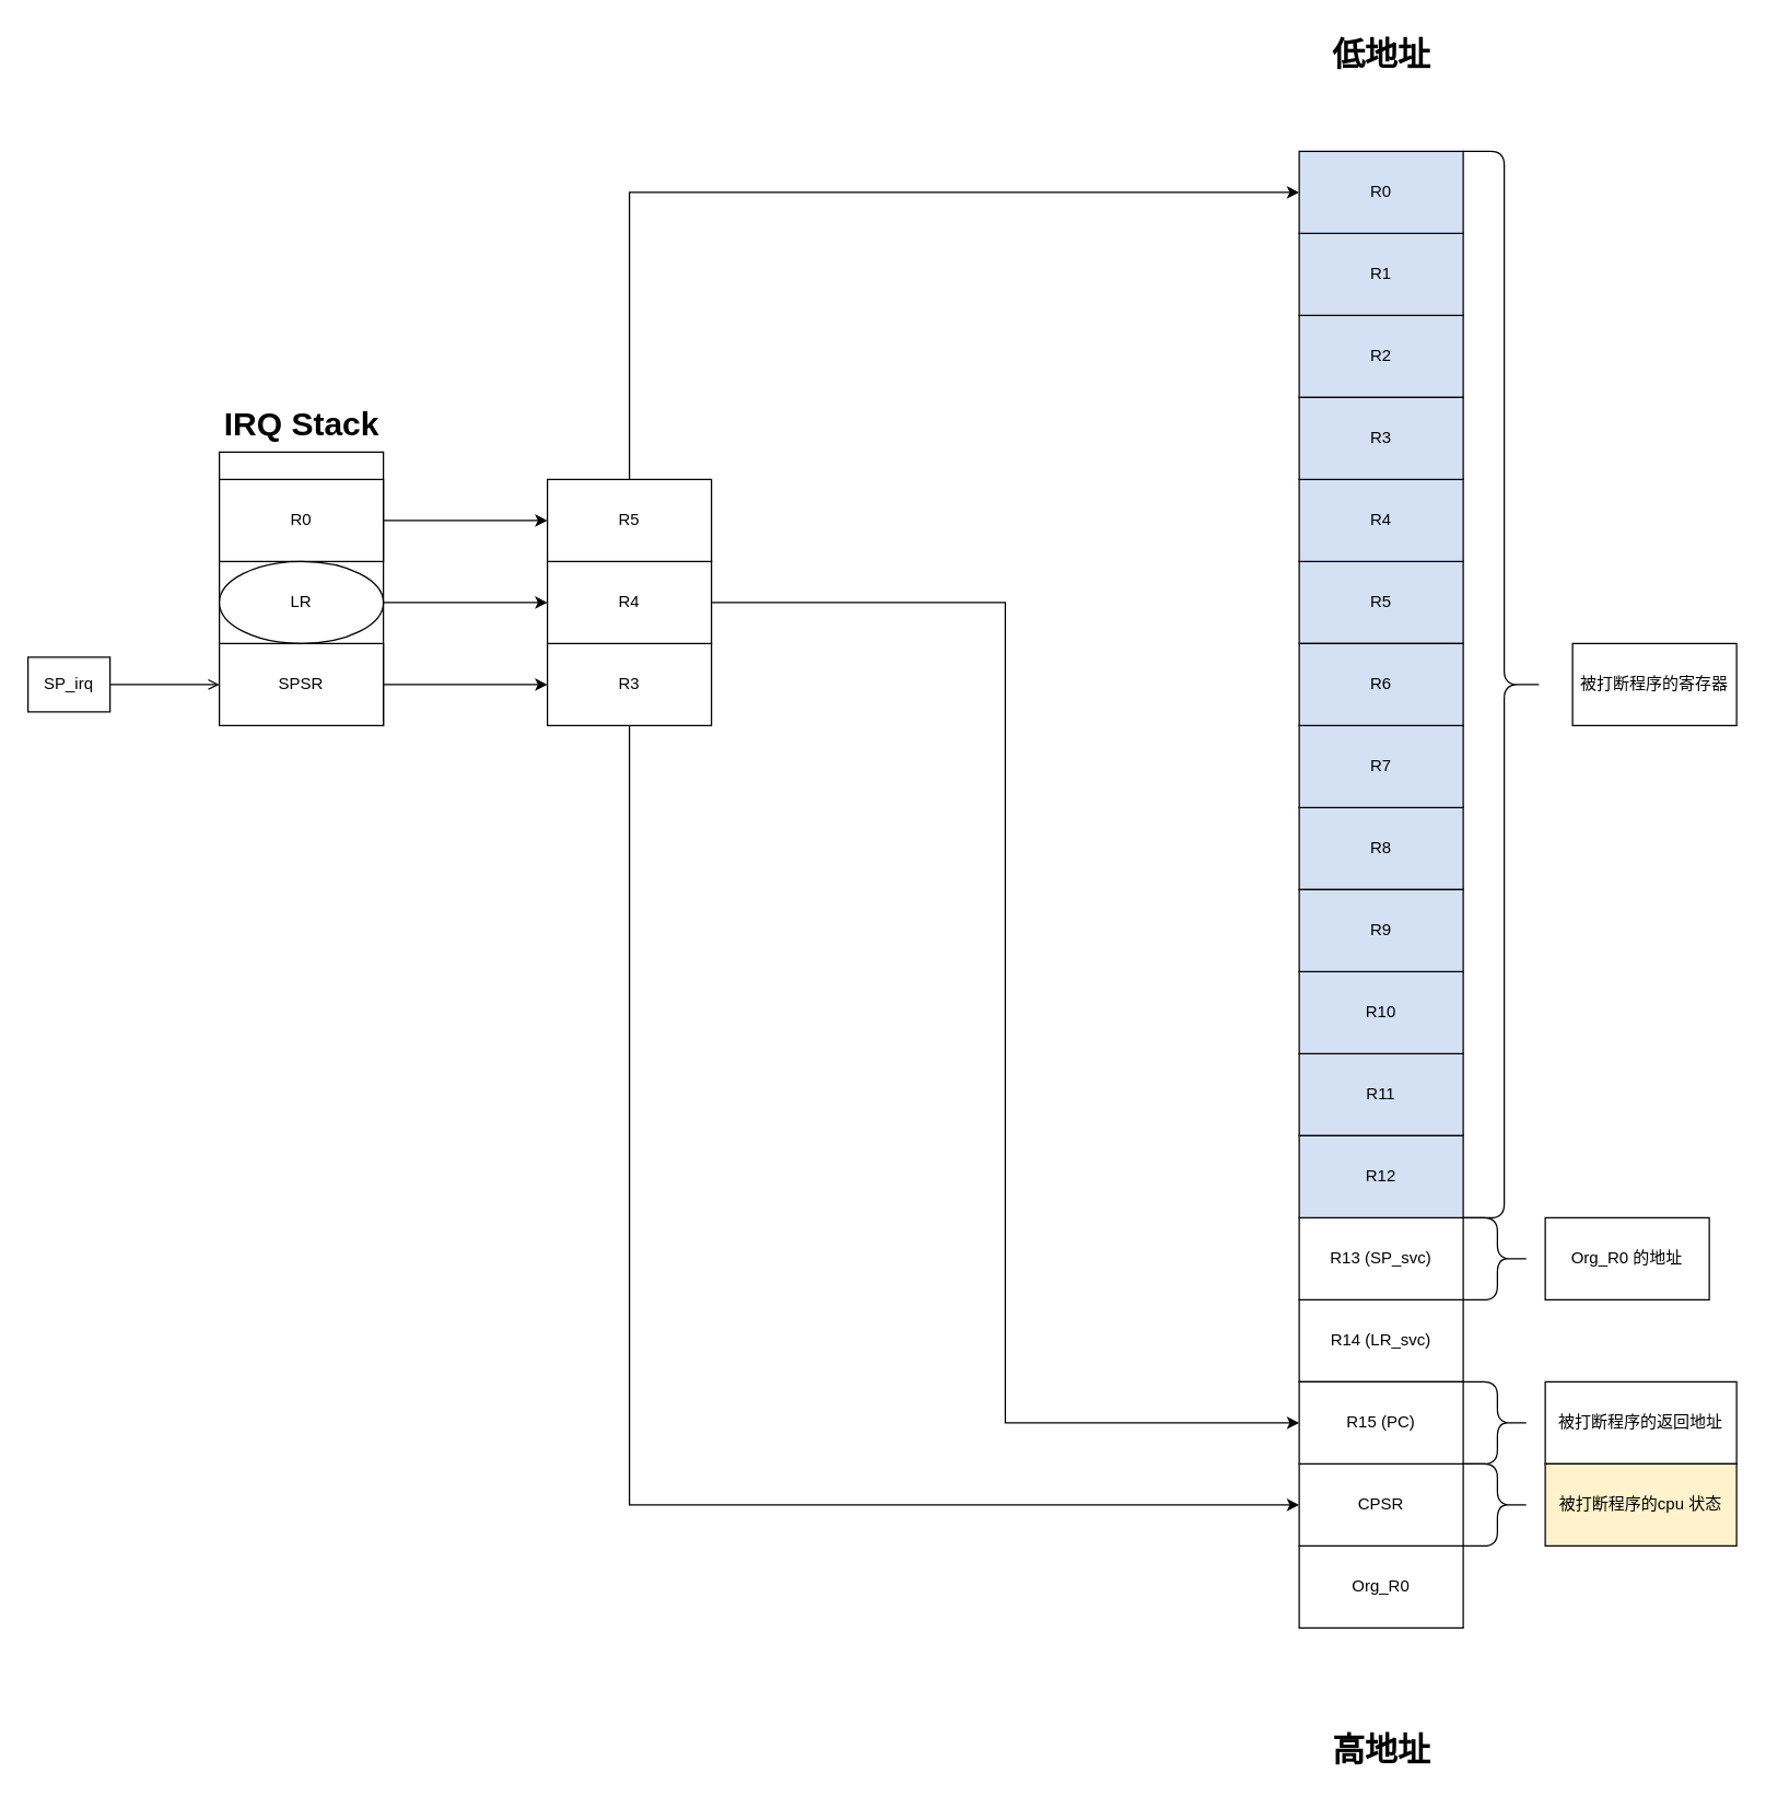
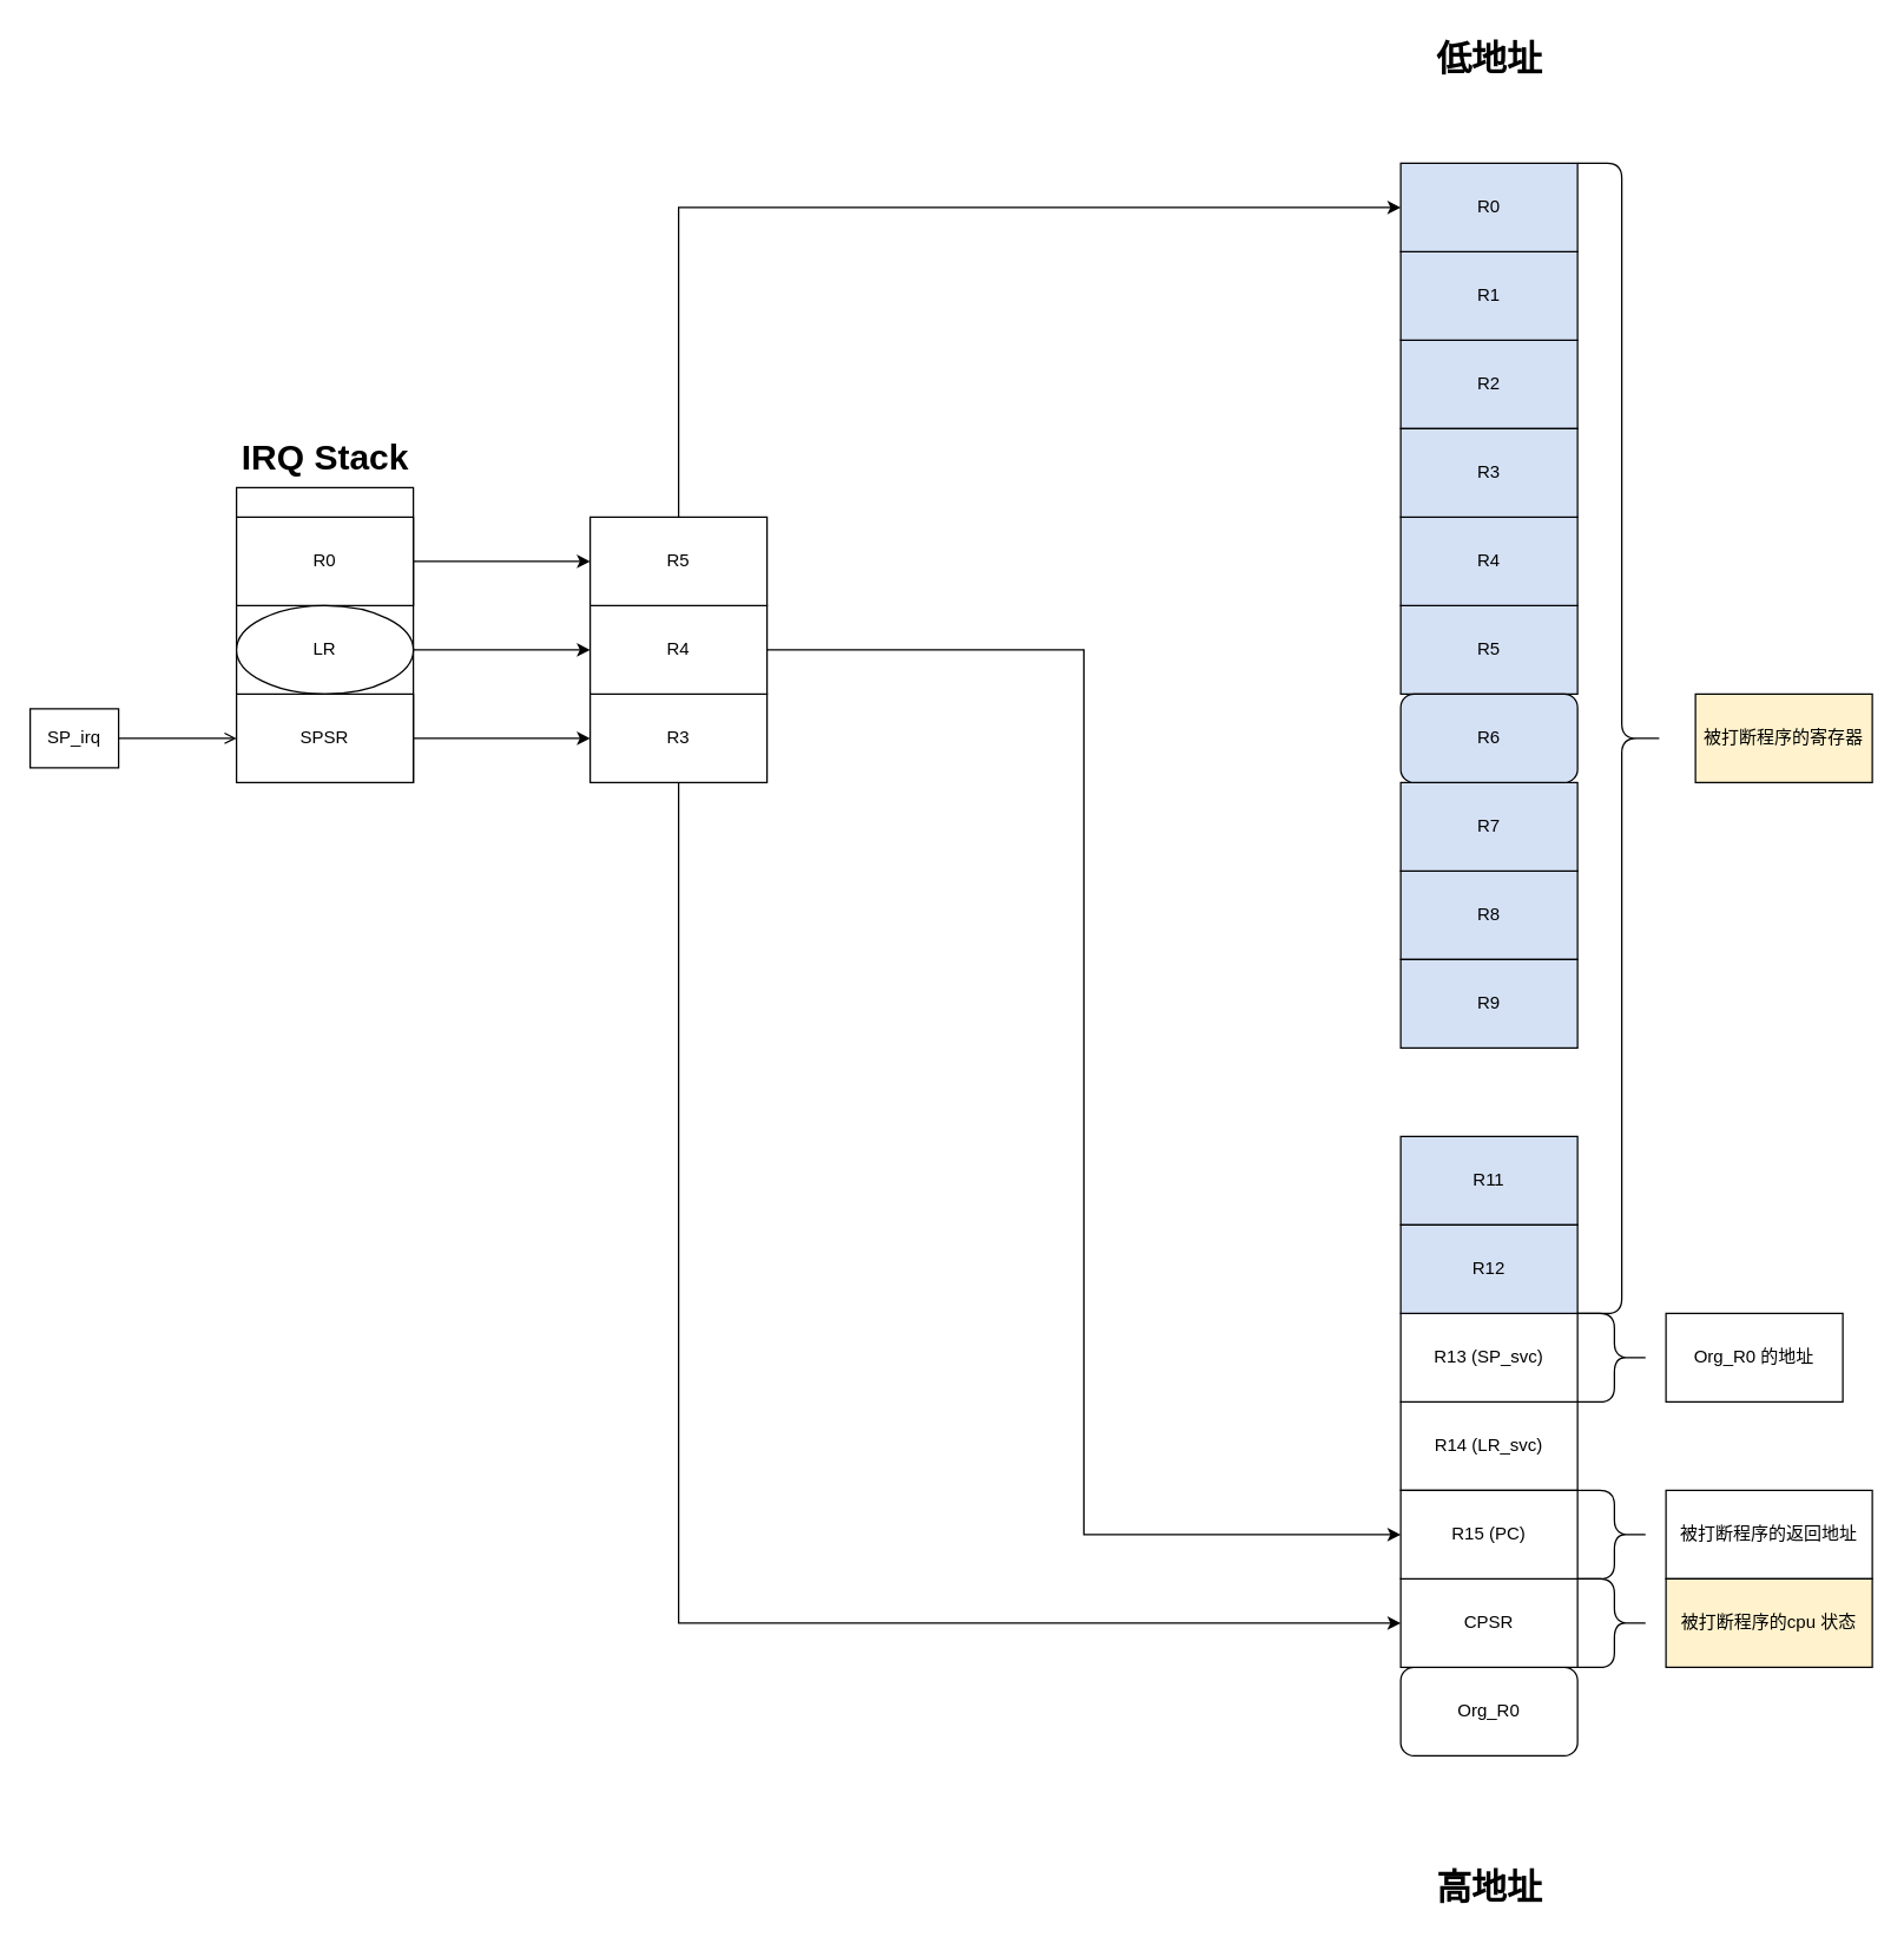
  <mxCell id="0" />
  <mxCell id="1" parent="0" />
  <mxCell id="2" value="" style="rounded=0;whiteSpace=wrap;html=1;" parent="1" vertex="1"><mxGeometry x="160" y="330" width="120" height="200" as="geometry" /></mxCell>
  <mxCell id="3" style="edgeStyle=orthogonalEdgeStyle;rounded=0;orthogonalLoop=1;jettySize=auto;html=1;entryX=0;entryY=0.5;entryDx=0;entryDy=0;" parent="1" source="4" target="38" edge="1"><mxGeometry relative="1" as="geometry" /></mxCell>
  <mxCell id="4" value="R0" style="rounded=0;whiteSpace=wrap;html=1;" parent="1" vertex="1"><mxGeometry x="160" y="350" width="120" height="60" as="geometry" /></mxCell>
  <mxCell id="5" style="edgeStyle=orthogonalEdgeStyle;rounded=0;orthogonalLoop=1;jettySize=auto;html=1;entryX=0;entryY=0.5;entryDx=0;entryDy=0;" parent="1" source="6" target="36" edge="1"><mxGeometry relative="1" as="geometry" /></mxCell>
  <mxCell id="6" value="LR" style="ellipse;whiteSpace=wrap;html=1;" parent="1" vertex="1"><mxGeometry x="160" y="410" width="120" height="60" as="geometry" /></mxCell>
  <mxCell id="7" style="edgeStyle=orthogonalEdgeStyle;rounded=0;orthogonalLoop=1;jettySize=auto;html=1;entryX=0;entryY=0.5;entryDx=0;entryDy=0;" parent="1" source="8" target="34" edge="1"><mxGeometry relative="1" as="geometry" /></mxCell>
  <mxCell id="8" value="SPSR" style="rounded=0;whiteSpace=wrap;html=1;" parent="1" vertex="1"><mxGeometry x="160" y="470" width="120" height="60" as="geometry" /></mxCell>
  <mxCell id="9" value="IRQ Stack" style="text;strokeColor=none;fillColor=none;html=1;fontSize=24;fontStyle=1;verticalAlign=middle;align=center;" parent="1" vertex="1"><mxGeometry x="170" y="290" width="100" height="40" as="geometry" /></mxCell>
  <mxCell id="10" style="edgeStyle=orthogonalEdgeStyle;rounded=0;orthogonalLoop=1;jettySize=auto;html=1;entryX=0;entryY=0.5;entryDx=0;entryDy=0;endArrow=open;" parent="1" source="11" target="8" edge="1"><mxGeometry relative="1" as="geometry" /></mxCell>
  <mxCell id="11" value="SP_irq" style="rounded=0;whiteSpace=wrap;html=1;" parent="1" vertex="1"><mxGeometry x="20" y="480" width="60" height="40" as="geometry" /></mxCell>
  <mxCell id="12" value="R2" style="rounded=0;whiteSpace=wrap;html=1;fillColor=#D4E1F5;" parent="1" vertex="1"><mxGeometry x="950" y="230" width="120" height="60" as="geometry" /></mxCell>
  <mxCell id="13" value="R1" style="rounded=0;whiteSpace=wrap;html=1;fillColor=#D4E1F5;" parent="1" vertex="1"><mxGeometry x="950" y="170" width="120" height="60" as="geometry" /></mxCell>
  <mxCell id="14" value="R0" style="rounded=0;whiteSpace=wrap;html=1;fillColor=#D4E1F5;" parent="1" vertex="1"><mxGeometry x="950" y="110" width="120" height="60" as="geometry" /></mxCell>
  <mxCell id="15" value="R5" style="rounded=0;whiteSpace=wrap;html=1;fillColor=#D4E1F5;" parent="1" vertex="1"><mxGeometry x="950" y="410" width="120" height="60" as="geometry" /></mxCell>
  <mxCell id="16" value="R4" style="rounded=0;whiteSpace=wrap;html=1;fillColor=#D4E1F5;" parent="1" vertex="1"><mxGeometry x="950" y="350" width="120" height="60" as="geometry" /></mxCell>
  <mxCell id="17" value="R3" style="rounded=0;whiteSpace=wrap;html=1;fillColor=#D4E1F5;" parent="1" vertex="1"><mxGeometry x="950" y="290" width="120" height="60" as="geometry" /></mxCell>
  <mxCell id="18" value="R8" style="rounded=0;whiteSpace=wrap;html=1;fillColor=#D4E1F5;" parent="1" vertex="1"><mxGeometry x="950" y="590" width="120" height="60" as="geometry" /></mxCell>
  <mxCell id="19" value="R7" style="rounded=0;whiteSpace=wrap;html=1;fillColor=#D4E1F5;" parent="1" vertex="1"><mxGeometry x="950" y="530" width="120" height="60" as="geometry" /></mxCell>
- <mxCell id="20" value="R6" style="rounded=0;whiteSpace=wrap;html=1;fillColor=#D4E1F5;" parent="1" vertex="1"><mxGeometry x="950" y="470" width="120" height="60" as="geometry" /></mxCell>
+ <mxCell id="20" value="R6" style="whiteSpace=wrap;html=1;fillColor=#D4E1F5;rounded=1;" parent="1" vertex="1"><mxGeometry x="950" y="470" width="120" height="60" as="geometry" /></mxCell>
  <mxCell id="21" value="R11" style="rounded=0;whiteSpace=wrap;html=1;fillColor=#D4E1F5;" parent="1" vertex="1"><mxGeometry x="950" y="770" width="120" height="60" as="geometry" /></mxCell>
- <mxCell id="22" value="R10" style="rounded=0;whiteSpace=wrap;html=1;fillColor=#D4E1F5;" parent="1" vertex="1"><mxGeometry x="950" y="710" width="120" height="60" as="geometry" /></mxCell>
  <mxCell id="23" value="R9" style="rounded=0;whiteSpace=wrap;html=1;fillColor=#D4E1F5;" parent="1" vertex="1"><mxGeometry x="950" y="650" width="120" height="60" as="geometry" /></mxCell>
  <mxCell id="24" value="R14 (LR_svc)" style="rounded=0;whiteSpace=wrap;html=1;" parent="1" vertex="1"><mxGeometry x="950" y="950" width="120" height="60" as="geometry" /></mxCell>
  <mxCell id="25" value="R13 (SP_svc)" style="rounded=0;whiteSpace=wrap;html=1;" parent="1" vertex="1"><mxGeometry x="950" y="890" width="120" height="60" as="geometry" /></mxCell>
  <mxCell id="26" value="R12" style="rounded=0;whiteSpace=wrap;html=1;fillColor=#D4E1F5;" parent="1" vertex="1"><mxGeometry x="950" y="830" width="120" height="60" as="geometry" /></mxCell>
- <mxCell id="27" value="Org_R0" style="rounded=0;whiteSpace=wrap;html=1;" parent="1" vertex="1"><mxGeometry x="950" y="1130" width="120" height="60" as="geometry" /></mxCell>
+ <mxCell id="27" value="Org_R0" style="whiteSpace=wrap;html=1;rounded=1;" parent="1" vertex="1"><mxGeometry x="950" y="1130" width="120" height="60" as="geometry" /></mxCell>
  <mxCell id="28" value="CPSR" style="rounded=0;whiteSpace=wrap;html=1;" parent="1" vertex="1"><mxGeometry x="950" y="1070" width="120" height="60" as="geometry" /></mxCell>
  <mxCell id="29" value="R15 (PC)" style="rounded=0;whiteSpace=wrap;html=1;" parent="1" vertex="1"><mxGeometry x="950" y="1010" width="120" height="60" as="geometry" /></mxCell>
- <mxCell id="30" value="被打断程序的寄存器" style="rounded=0;whiteSpace=wrap;html=1;" parent="1" vertex="1"><mxGeometry x="1150" y="470" width="120" height="60" as="geometry" /></mxCell>
+ <mxCell id="30" value="被打断程序的寄存器" style="rounded=0;whiteSpace=wrap;html=1;fillColor=#fff2cc;" parent="1" vertex="1"><mxGeometry x="1150" y="470" width="120" height="60" as="geometry" /></mxCell>
  <mxCell id="31" value="低地址" style="text;strokeColor=none;fillColor=none;html=1;fontSize=24;fontStyle=1;verticalAlign=middle;align=center;" parent="1" vertex="1"><mxGeometry x="960" y="20" width="100" height="40" as="geometry" /></mxCell>
  <mxCell id="32" value="高地址" style="text;strokeColor=none;fillColor=none;html=1;fontSize=24;fontStyle=1;verticalAlign=middle;align=center;" parent="1" vertex="1"><mxGeometry x="960" y="1260" width="100" height="40" as="geometry" /></mxCell>
  <mxCell id="33" style="edgeStyle=orthogonalEdgeStyle;rounded=0;orthogonalLoop=1;jettySize=auto;html=1;entryX=0;entryY=0.5;entryDx=0;entryDy=0;" parent="1" source="34" target="28" edge="1"><mxGeometry relative="1" as="geometry"><Array as="points"><mxPoint x="460" y="1100" /></Array></mxGeometry></mxCell>
  <mxCell id="34" value="R3" style="rounded=0;whiteSpace=wrap;html=1;" parent="1" vertex="1"><mxGeometry x="400" y="470" width="120" height="60" as="geometry" /></mxCell>
  <mxCell id="35" style="edgeStyle=orthogonalEdgeStyle;rounded=0;orthogonalLoop=1;jettySize=auto;html=1;entryX=0;entryY=0.5;entryDx=0;entryDy=0;" parent="1" source="36" target="29" edge="1"><mxGeometry relative="1" as="geometry" /></mxCell>
  <mxCell id="36" value="R4" style="rounded=0;whiteSpace=wrap;html=1;" parent="1" vertex="1"><mxGeometry x="400" y="410" width="120" height="60" as="geometry" /></mxCell>
  <mxCell id="37" style="edgeStyle=orthogonalEdgeStyle;rounded=0;orthogonalLoop=1;jettySize=auto;html=1;entryX=0;entryY=0.5;entryDx=0;entryDy=0;" parent="1" source="38" target="14" edge="1"><mxGeometry relative="1" as="geometry"><Array as="points"><mxPoint x="460" y="140" /></Array></mxGeometry></mxCell>
  <mxCell id="38" value="R5" style="rounded=0;whiteSpace=wrap;html=1;" parent="1" vertex="1"><mxGeometry x="400" y="350" width="120" height="60" as="geometry" /></mxCell>
  <mxCell id="39" value="" style="shape=curlyBracket;whiteSpace=wrap;html=1;rounded=1;flipH=1;labelPosition=right;verticalLabelPosition=middle;align=left;verticalAlign=middle;" parent="1" vertex="1"><mxGeometry x="1070" y="110" width="60" height="780" as="geometry" /></mxCell>
  <mxCell id="40" value="" style="shape=curlyBracket;whiteSpace=wrap;html=1;rounded=1;flipH=1;labelPosition=right;verticalLabelPosition=middle;align=left;verticalAlign=middle;" parent="1" vertex="1"><mxGeometry x="1070" y="890" width="50" height="60" as="geometry" /></mxCell>
  <mxCell id="41" value="Org_R0 的地址" style="rounded=0;whiteSpace=wrap;html=1;" parent="1" vertex="1"><mxGeometry x="1130" y="890" width="120" height="60" as="geometry" /></mxCell>
  <mxCell id="42" value="" style="shape=curlyBracket;whiteSpace=wrap;html=1;rounded=1;flipH=1;labelPosition=right;verticalLabelPosition=middle;align=left;verticalAlign=middle;" parent="1" vertex="1"><mxGeometry x="1070" y="1010" width="50" height="60" as="geometry" /></mxCell>
  <mxCell id="43" value="被打断程序的返回地址" style="rounded=0;whiteSpace=wrap;html=1;" parent="1" vertex="1"><mxGeometry x="1130" y="1010" width="140" height="60" as="geometry" /></mxCell>
  <mxCell id="44" value="" style="shape=curlyBracket;whiteSpace=wrap;html=1;rounded=1;flipH=1;labelPosition=right;verticalLabelPosition=middle;align=left;verticalAlign=middle;" parent="1" vertex="1"><mxGeometry x="1070" y="1070" width="50" height="60" as="geometry" /></mxCell>
  <mxCell id="45" value="被打断程序的cpu 状态" style="rounded=0;whiteSpace=wrap;html=1;fillColor=#fff2cc;" parent="1" vertex="1"><mxGeometry x="1130" y="1070" width="140" height="60" as="geometry" /></mxCell>
